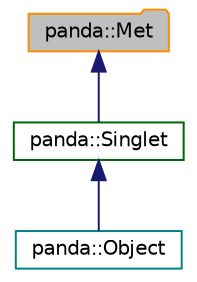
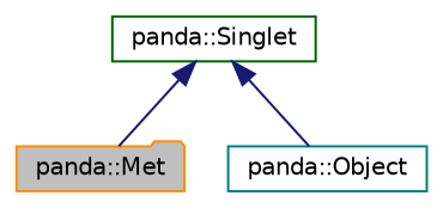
  digraph {
    node [fillcolor=white fontname=Helvetica fontsize=10 shape=box style=filled]
    edge [color=midnightblue dir=back fontname=Helvetica fontsize=10 labelfontname=Helvetica labelfontsize=10 style=solid]
    n1 [color=darkorange fillcolor=grey75 fontcolor=black height=0.2 label="panda::Met" shape=folder width=0.4]
    n2 [color=darkgreen height=0.2 label="panda::Singlet" width=0.4]
    n3 [color=teal height=0.2 label="panda::Object" width=0.4]
-   n1 -> n2
+   n2 -> n1
    n2 -> n3
  }
